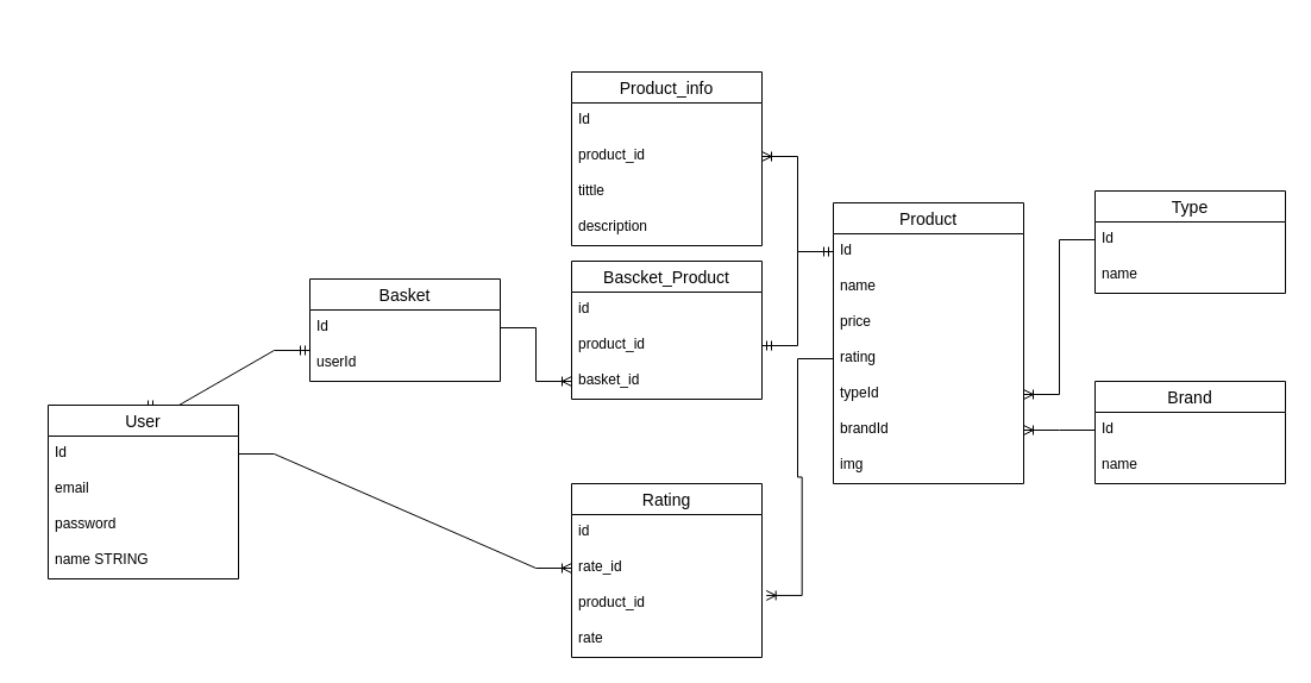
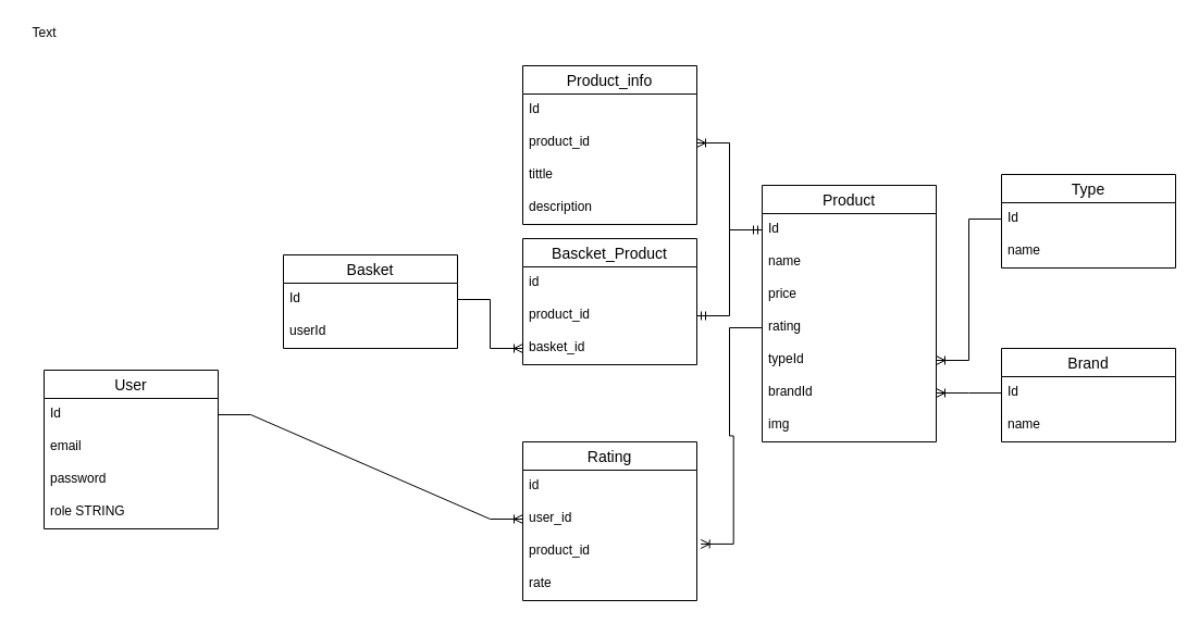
  <mxCell id="0" />
  <mxCell id="1" parent="0" />
- <mxCell id="2" value="" style="edgeStyle=entityRelationEdgeStyle;fontSize=12;html=1;endArrow=ERmandOne;startArrow=ERmandOne;rounded=0;exitX=0.5;exitY=0;exitDx=0;exitDy=0;entryX=0;entryY=0.133;entryDx=0;entryDy=0;entryPerimeter=0;" edge="1" parent="1" source="5" target="12"><mxGeometry width="100" height="100" relative="1" as="geometry"><mxPoint x="555" y="540" as="sourcePoint" /><mxPoint x="615" y="580" as="targetPoint" /></mxGeometry></mxCell>
  <mxCell id="3" value="" style="edgeStyle=entityRelationEdgeStyle;fontSize=12;html=1;endArrow=ERoneToMany;rounded=0;exitX=0;exitY=0.5;exitDx=0;exitDy=0;entryX=1;entryY=0.5;entryDx=0;entryDy=0;" edge="1" parent="1" source="22" target="18"><mxGeometry width="100" height="100" relative="1" as="geometry"><mxPoint x="530" y="640" as="sourcePoint" /><mxPoint x="840" y="655" as="targetPoint" /></mxGeometry></mxCell>
  <mxCell id="4" value="" style="edgeStyle=entityRelationEdgeStyle;fontSize=12;html=1;endArrow=ERoneToMany;rounded=0;entryX=1;entryY=0.5;entryDx=0;entryDy=0;exitX=0;exitY=0.5;exitDx=0;exitDy=0;" edge="1" parent="1" source="25" target="19"><mxGeometry width="100" height="100" relative="1" as="geometry"><mxPoint x="580" y="830" as="sourcePoint" /><mxPoint x="840" y="715" as="targetPoint" /></mxGeometry></mxCell>
  <mxCell id="5" value="User" style="swimlane;fontStyle=0;childLayout=stackLayout;horizontal=1;startSize=26;horizontalStack=0;resizeParent=1;resizeParentMax=0;resizeLast=0;collapsible=1;marginBottom=0;align=center;fontSize=14;" vertex="1" parent="1"><mxGeometry x="40" y="340" width="160" height="146" as="geometry" /></mxCell>
  <mxCell id="6" value="Id" style="text;strokeColor=none;fillColor=none;spacingLeft=4;spacingRight=4;overflow=hidden;rotatable=0;points=[[0,0.5],[1,0.5]];portConstraint=eastwest;fontSize=12;" vertex="1" parent="5"><mxGeometry y="26" width="160" height="30" as="geometry" /></mxCell>
  <mxCell id="7" value="email" style="text;strokeColor=none;fillColor=none;spacingLeft=4;spacingRight=4;overflow=hidden;rotatable=0;points=[[0,0.5],[1,0.5]];portConstraint=eastwest;fontSize=12;" vertex="1" parent="5"><mxGeometry y="56" width="160" height="30" as="geometry" /></mxCell>
  <mxCell id="8" value="password" style="text;strokeColor=none;fillColor=none;spacingLeft=4;spacingRight=4;overflow=hidden;rotatable=0;points=[[0,0.5],[1,0.5]];portConstraint=eastwest;fontSize=12;" vertex="1" parent="5"><mxGeometry y="86" width="160" height="30" as="geometry" /></mxCell>
- <mxCell id="9" value="name STRING" style="text;strokeColor=none;fillColor=none;spacingLeft=4;spacingRight=4;overflow=hidden;rotatable=0;points=[[0,0.5],[1,0.5]];portConstraint=eastwest;fontSize=12;" vertex="1" parent="5"><mxGeometry y="116" width="160" height="30" as="geometry" /></mxCell>
+ <mxCell id="9" value="role STRING" style="text;strokeColor=none;fillColor=none;spacingLeft=4;spacingRight=4;overflow=hidden;rotatable=0;points=[[0,0.5],[1,0.5]];portConstraint=eastwest;fontSize=12;" vertex="1" parent="5"><mxGeometry y="116" width="160" height="30" as="geometry" /></mxCell>
  <mxCell id="10" value="Basket" style="swimlane;fontStyle=0;childLayout=stackLayout;horizontal=1;startSize=26;horizontalStack=0;resizeParent=1;resizeParentMax=0;resizeLast=0;collapsible=1;marginBottom=0;align=center;fontSize=14;" vertex="1" parent="1"><mxGeometry x="260" y="234" width="160" height="86" as="geometry" /></mxCell>
  <mxCell id="11" value="Id" style="text;strokeColor=none;fillColor=none;spacingLeft=4;spacingRight=4;overflow=hidden;rotatable=0;points=[[0,0.5],[1,0.5]];portConstraint=eastwest;fontSize=12;" vertex="1" parent="10"><mxGeometry y="26" width="160" height="30" as="geometry" /></mxCell>
  <mxCell id="12" value="userId" style="text;strokeColor=none;fillColor=none;spacingLeft=4;spacingRight=4;overflow=hidden;rotatable=0;points=[[0,0.5],[1,0.5]];portConstraint=eastwest;fontSize=12;" vertex="1" parent="10"><mxGeometry y="56" width="160" height="30" as="geometry" /></mxCell>
  <mxCell id="13" value="Product" style="swimlane;fontStyle=0;childLayout=stackLayout;horizontal=1;startSize=26;horizontalStack=0;resizeParent=1;resizeParentMax=0;resizeLast=0;collapsible=1;marginBottom=0;align=center;fontSize=14;" vertex="1" parent="1"><mxGeometry x="700" y="170" width="160" height="236" as="geometry" /></mxCell>
  <mxCell id="14" value="Id    " style="text;strokeColor=none;fillColor=none;spacingLeft=4;spacingRight=4;overflow=hidden;rotatable=0;points=[[0,0.5],[1,0.5]];portConstraint=eastwest;fontSize=12;" vertex="1" parent="13"><mxGeometry y="26" width="160" height="30" as="geometry" /></mxCell>
  <mxCell id="15" value="name" style="text;strokeColor=none;fillColor=none;spacingLeft=4;spacingRight=4;overflow=hidden;rotatable=0;points=[[0,0.5],[1,0.5]];portConstraint=eastwest;fontSize=12;" vertex="1" parent="13"><mxGeometry y="56" width="160" height="30" as="geometry" /></mxCell>
  <mxCell id="16" value="price" style="text;strokeColor=none;fillColor=none;spacingLeft=4;spacingRight=4;overflow=hidden;rotatable=0;points=[[0,0.5],[1,0.5]];portConstraint=eastwest;fontSize=12;" vertex="1" parent="13"><mxGeometry y="86" width="160" height="30" as="geometry" /></mxCell>
  <mxCell id="17" value="rating" style="text;strokeColor=none;fillColor=none;spacingLeft=4;spacingRight=4;overflow=hidden;rotatable=0;points=[[0,0.5],[1,0.5]];portConstraint=eastwest;fontSize=12;" vertex="1" parent="13"><mxGeometry y="116" width="160" height="30" as="geometry" /></mxCell>
  <mxCell id="18" value="typeId" style="text;strokeColor=none;fillColor=none;spacingLeft=4;spacingRight=4;overflow=hidden;rotatable=0;points=[[0,0.5],[1,0.5]];portConstraint=eastwest;fontSize=12;" vertex="1" parent="13"><mxGeometry y="146" width="160" height="30" as="geometry" /></mxCell>
  <mxCell id="19" value="brandId" style="text;strokeColor=none;fillColor=none;spacingLeft=4;spacingRight=4;overflow=hidden;rotatable=0;points=[[0,0.5],[1,0.5]];portConstraint=eastwest;fontSize=12;" vertex="1" parent="13"><mxGeometry y="176" width="160" height="30" as="geometry" /></mxCell>
  <mxCell id="20" value="img" style="text;strokeColor=none;fillColor=none;spacingLeft=4;spacingRight=4;overflow=hidden;rotatable=0;points=[[0,0.5],[1,0.5]];portConstraint=eastwest;fontSize=12;" vertex="1" parent="13"><mxGeometry y="206" width="160" height="30" as="geometry" /></mxCell>
  <mxCell id="21" value="Type" style="swimlane;fontStyle=0;childLayout=stackLayout;horizontal=1;startSize=26;horizontalStack=0;resizeParent=1;resizeParentMax=0;resizeLast=0;collapsible=1;marginBottom=0;align=center;fontSize=14;" vertex="1" parent="1"><mxGeometry x="920" y="160" width="160" height="86" as="geometry" /></mxCell>
  <mxCell id="22" value="Id" style="text;strokeColor=none;fillColor=none;spacingLeft=4;spacingRight=4;overflow=hidden;rotatable=0;points=[[0,0.5],[1,0.5]];portConstraint=eastwest;fontSize=12;" vertex="1" parent="21"><mxGeometry y="26" width="160" height="30" as="geometry" /></mxCell>
  <mxCell id="23" value="name" style="text;strokeColor=none;fillColor=none;spacingLeft=4;spacingRight=4;overflow=hidden;rotatable=0;points=[[0,0.5],[1,0.5]];portConstraint=eastwest;fontSize=12;" vertex="1" parent="21"><mxGeometry y="56" width="160" height="30" as="geometry" /></mxCell>
  <mxCell id="24" value="Brand" style="swimlane;fontStyle=0;childLayout=stackLayout;horizontal=1;startSize=26;horizontalStack=0;resizeParent=1;resizeParentMax=0;resizeLast=0;collapsible=1;marginBottom=0;align=center;fontSize=14;" vertex="1" parent="1"><mxGeometry x="920" y="320" width="160" height="86" as="geometry" /></mxCell>
  <mxCell id="25" value="Id" style="text;strokeColor=none;fillColor=none;spacingLeft=4;spacingRight=4;overflow=hidden;rotatable=0;points=[[0,0.5],[1,0.5]];portConstraint=eastwest;fontSize=12;" vertex="1" parent="24"><mxGeometry y="26" width="160" height="30" as="geometry" /></mxCell>
  <mxCell id="26" value="name" style="text;strokeColor=none;fillColor=none;spacingLeft=4;spacingRight=4;overflow=hidden;rotatable=0;points=[[0,0.5],[1,0.5]];portConstraint=eastwest;fontSize=12;" vertex="1" parent="24"><mxGeometry y="56" width="160" height="30" as="geometry" /></mxCell>
  <mxCell id="27" value="Product_info" style="swimlane;fontStyle=0;childLayout=stackLayout;horizontal=1;startSize=26;horizontalStack=0;resizeParent=1;resizeParentMax=0;resizeLast=0;collapsible=1;marginBottom=0;align=center;fontSize=14;" vertex="1" parent="1"><mxGeometry x="480" y="60" width="160" height="146" as="geometry" /></mxCell>
  <mxCell id="28" value="Id" style="text;strokeColor=none;fillColor=none;spacingLeft=4;spacingRight=4;overflow=hidden;rotatable=0;points=[[0,0.5],[1,0.5]];portConstraint=eastwest;fontSize=12;" vertex="1" parent="27"><mxGeometry y="26" width="160" height="30" as="geometry" /></mxCell>
  <mxCell id="29" value="product_id" style="text;strokeColor=none;fillColor=none;spacingLeft=4;spacingRight=4;overflow=hidden;rotatable=0;points=[[0,0.5],[1,0.5]];portConstraint=eastwest;fontSize=12;" vertex="1" parent="27"><mxGeometry y="56" width="160" height="30" as="geometry" /></mxCell>
  <mxCell id="30" value="tittle" style="text;strokeColor=none;fillColor=none;spacingLeft=4;spacingRight=4;overflow=hidden;rotatable=0;points=[[0,0.5],[1,0.5]];portConstraint=eastwest;fontSize=12;" vertex="1" parent="27"><mxGeometry y="86" width="160" height="30" as="geometry" /></mxCell>
  <mxCell id="31" value="description" style="text;strokeColor=none;fillColor=none;spacingLeft=4;spacingRight=4;overflow=hidden;rotatable=0;points=[[0,0.5],[1,0.5]];portConstraint=eastwest;fontSize=12;" vertex="1" parent="27"><mxGeometry y="116" width="160" height="30" as="geometry" /></mxCell>
  <mxCell id="32" value="" style="edgeStyle=entityRelationEdgeStyle;fontSize=12;html=1;endArrow=ERoneToMany;rounded=0;exitX=0;exitY=0.5;exitDx=0;exitDy=0;entryX=1;entryY=0.5;entryDx=0;entryDy=0;" edge="1" parent="1" source="14" target="29"><mxGeometry width="100" height="100" relative="1" as="geometry"><mxPoint x="550" y="400" as="sourcePoint" /><mxPoint x="470" y="296" as="targetPoint" /></mxGeometry></mxCell>
  <mxCell id="33" value="Bascket_Product" style="swimlane;fontStyle=0;childLayout=stackLayout;horizontal=1;startSize=26;horizontalStack=0;resizeParent=1;resizeParentMax=0;resizeLast=0;collapsible=1;marginBottom=0;align=center;fontSize=14;" vertex="1" parent="1"><mxGeometry x="480" y="219" width="160" height="116" as="geometry" /></mxCell>
  <mxCell id="34" value="id" style="text;strokeColor=none;fillColor=none;spacingLeft=4;spacingRight=4;overflow=hidden;rotatable=0;points=[[0,0.5],[1,0.5]];portConstraint=eastwest;fontSize=12;" vertex="1" parent="33"><mxGeometry y="26" width="160" height="30" as="geometry" /></mxCell>
  <mxCell id="35" value="product_id" style="text;strokeColor=none;fillColor=none;spacingLeft=4;spacingRight=4;overflow=hidden;rotatable=0;points=[[0,0.5],[1,0.5]];portConstraint=eastwest;fontSize=12;" vertex="1" parent="33"><mxGeometry y="56" width="160" height="30" as="geometry" /></mxCell>
  <mxCell id="36" value="basket_id" style="text;strokeColor=none;fillColor=none;spacingLeft=4;spacingRight=4;overflow=hidden;rotatable=0;points=[[0,0.5],[1,0.5]];portConstraint=eastwest;fontSize=12;" vertex="1" parent="33"><mxGeometry y="86" width="160" height="30" as="geometry" /></mxCell>
  <mxCell id="37" value="" style="edgeStyle=entityRelationEdgeStyle;fontSize=12;html=1;endArrow=ERoneToMany;rounded=0;exitX=1;exitY=0.5;exitDx=0;exitDy=0;entryX=0;entryY=0.5;entryDx=0;entryDy=0;" edge="1" parent="1" source="11" target="36"><mxGeometry width="100" height="100" relative="1" as="geometry"><mxPoint x="730" y="670" as="sourcePoint" /><mxPoint x="830" y="570" as="targetPoint" /></mxGeometry></mxCell>
  <mxCell id="38" value="" style="edgeStyle=entityRelationEdgeStyle;fontSize=12;html=1;endArrow=ERmandOne;startArrow=ERmandOne;rounded=0;exitX=1;exitY=0.5;exitDx=0;exitDy=0;entryX=0;entryY=0.5;entryDx=0;entryDy=0;" edge="1" parent="1" source="35" target="14"><mxGeometry width="100" height="100" relative="1" as="geometry"><mxPoint x="400" y="410" as="sourcePoint" /><mxPoint x="500" y="310" as="targetPoint" /></mxGeometry></mxCell>
  <mxCell id="39" value="Rating" style="swimlane;fontStyle=0;childLayout=stackLayout;horizontal=1;startSize=26;horizontalStack=0;resizeParent=1;resizeParentMax=0;resizeLast=0;collapsible=1;marginBottom=0;align=center;fontSize=14;" vertex="1" parent="1"><mxGeometry x="480" y="406" width="160" height="146" as="geometry" /></mxCell>
  <mxCell id="40" value="id" style="text;strokeColor=none;fillColor=none;spacingLeft=4;spacingRight=4;overflow=hidden;rotatable=0;points=[[0,0.5],[1,0.5]];portConstraint=eastwest;fontSize=12;" vertex="1" parent="39"><mxGeometry y="26" width="160" height="30" as="geometry" /></mxCell>
- <mxCell id="41" value="rate_id" style="text;strokeColor=none;fillColor=none;spacingLeft=4;spacingRight=4;overflow=hidden;rotatable=0;points=[[0,0.5],[1,0.5]];portConstraint=eastwest;fontSize=12;" vertex="1" parent="39"><mxGeometry y="56" width="160" height="30" as="geometry" /></mxCell>
+ <mxCell id="41" value="user_id" style="text;strokeColor=none;fillColor=none;spacingLeft=4;spacingRight=4;overflow=hidden;rotatable=0;points=[[0,0.5],[1,0.5]];portConstraint=eastwest;fontSize=12;" vertex="1" parent="39"><mxGeometry y="56" width="160" height="30" as="geometry" /></mxCell>
  <mxCell id="42" value="product_id" style="text;strokeColor=none;fillColor=none;spacingLeft=4;spacingRight=4;overflow=hidden;rotatable=0;points=[[0,0.5],[1,0.5]];portConstraint=eastwest;fontSize=12;" vertex="1" parent="39"><mxGeometry y="86" width="160" height="30" as="geometry" /></mxCell>
  <mxCell id="43" value="rate" style="text;strokeColor=none;fillColor=none;spacingLeft=4;spacingRight=4;overflow=hidden;rotatable=0;points=[[0,0.5],[1,0.5]];portConstraint=eastwest;fontSize=12;" vertex="1" parent="39"><mxGeometry y="116" width="160" height="30" as="geometry" /></mxCell>
  <mxCell id="44" value="" style="edgeStyle=entityRelationEdgeStyle;fontSize=12;html=1;endArrow=ERoneToMany;rounded=0;exitX=1;exitY=0.5;exitDx=0;exitDy=0;entryX=0;entryY=0.5;entryDx=0;entryDy=0;" edge="1" parent="1" source="6" target="41"><mxGeometry width="100" height="100" relative="1" as="geometry"><mxPoint y="500" as="sourcePoint" x="270" /><mxPoint x="370" y="400" as="targetPoint" /></mxGeometry></mxCell>
  <mxCell id="45" value="" style="edgeStyle=entityRelationEdgeStyle;fontSize=12;html=1;endArrow=ERoneToMany;rounded=0;exitX=0;exitY=0.5;exitDx=0;exitDy=0;entryX=1.023;entryY=0.265;entryDx=0;entryDy=0;entryPerimeter=0;" edge="1" parent="1" source="17" target="42"><mxGeometry width="100" height="100" relative="1" as="geometry"><mxPoint x="680" y="390" as="sourcePoint" /><mxPoint x="830" y="510" as="targetPoint" /></mxGeometry></mxCell>
+ <mxCell id="46" value="Text" style="text;html=1;resizable=0;autosize=1;align=center;verticalAlign=middle;points=[];fillColor=none;strokeColor=none;rounded=0;" vertex="1" parent="1"><mxGeometry x="20" y="20" width="40" height="20" as="geometry" /></mxCell>
